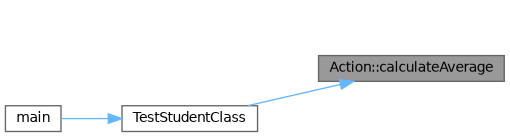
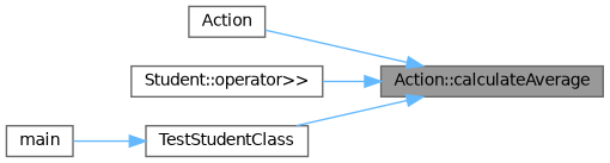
  digraph {
    rankdir=RL
    node [color=grey40 fillcolor=white fontname=Helvetica fontsize=10 shape=box style=filled]
    edge [color=steelblue1 dir=back fontname=Helvetica fontsize=10 labelfontname=Helvetica labelfontsize=10 style=solid]
    n1 [color=gray40 fillcolor=grey60 fontcolor=black height=0.2 label="Action::calculateAverage" width=0.4]
+   n2 [height=0.2 label=Action width=0.4]
+   n3 [height=0.2 label="Student::operator\>\>" width=0.4]
    n4 [height=0.2 label=TestStudentClass width=0.4]
    n5 [height=0.2 label=main width=0.4]
+   n1 -> n2
+   n1 -> n3
    n1 -> n4
    n4 -> n5
  }
